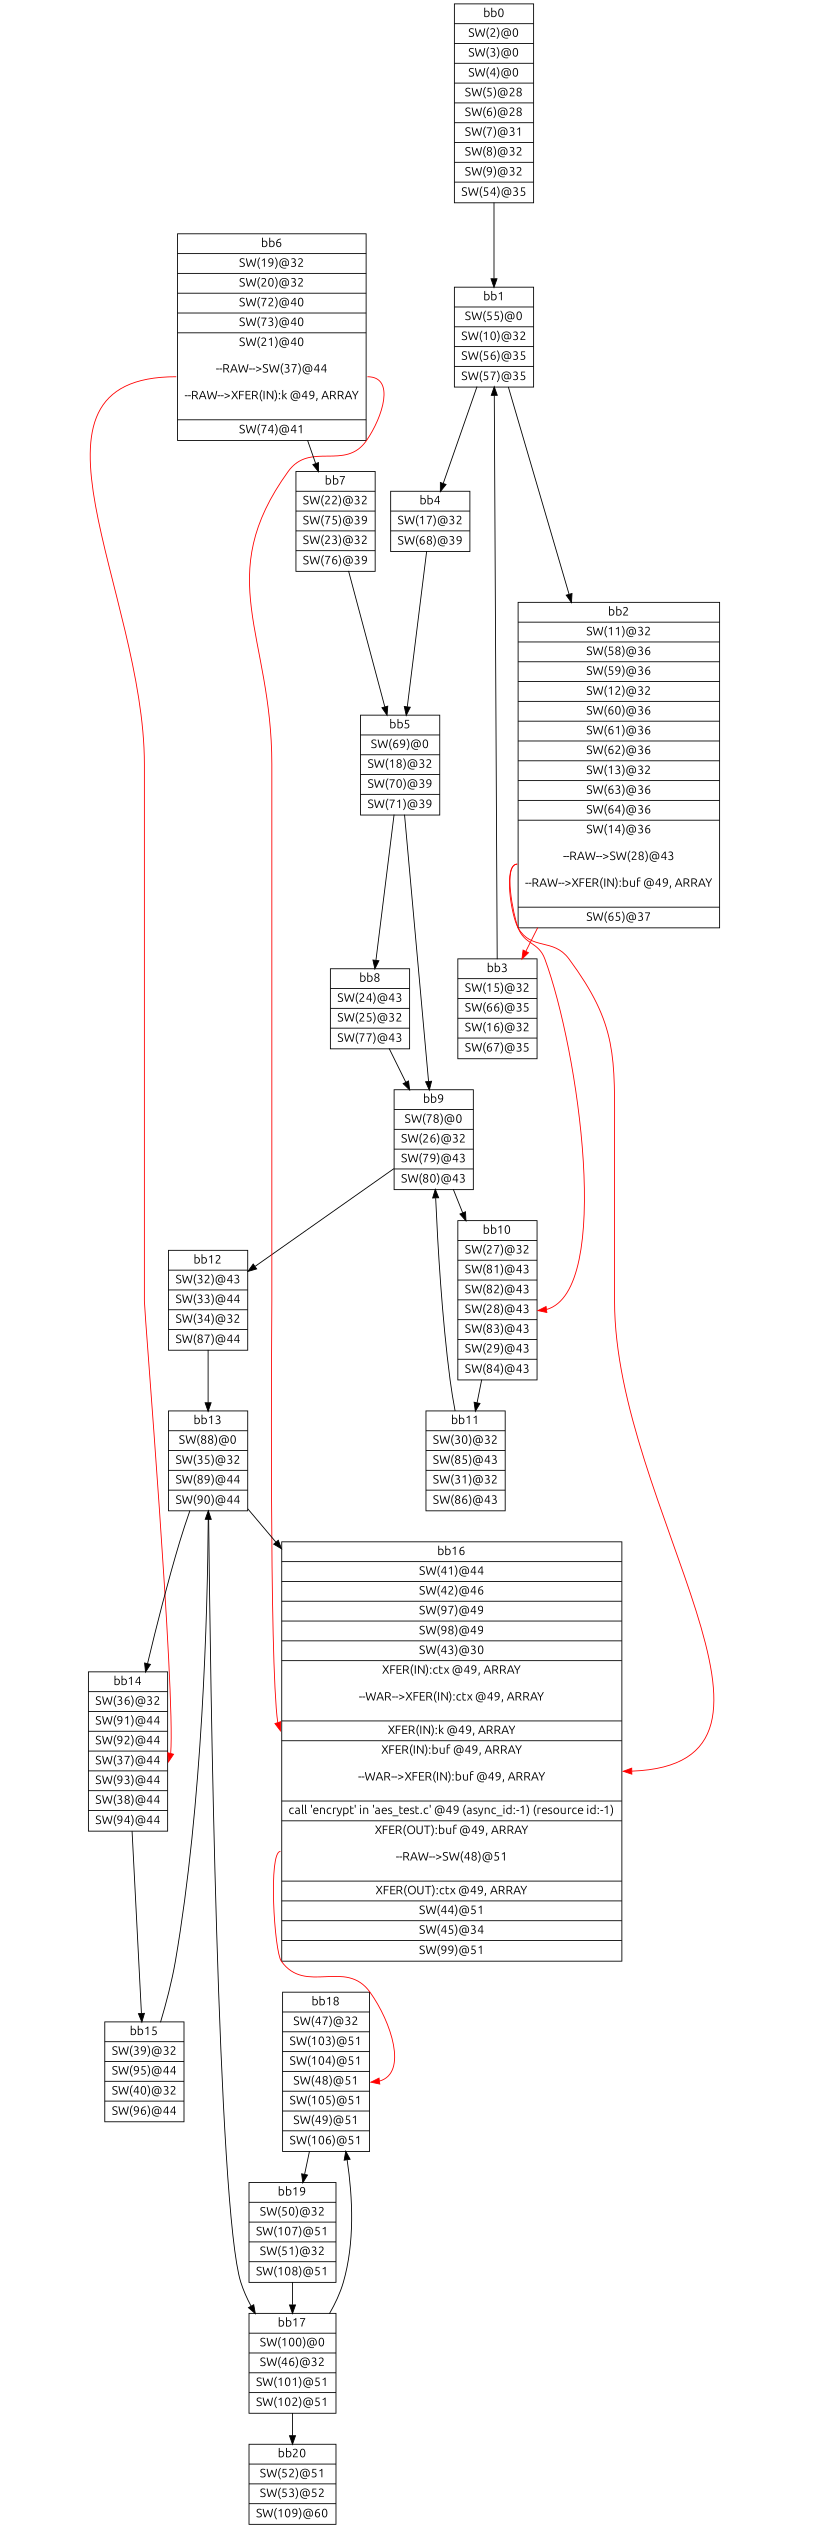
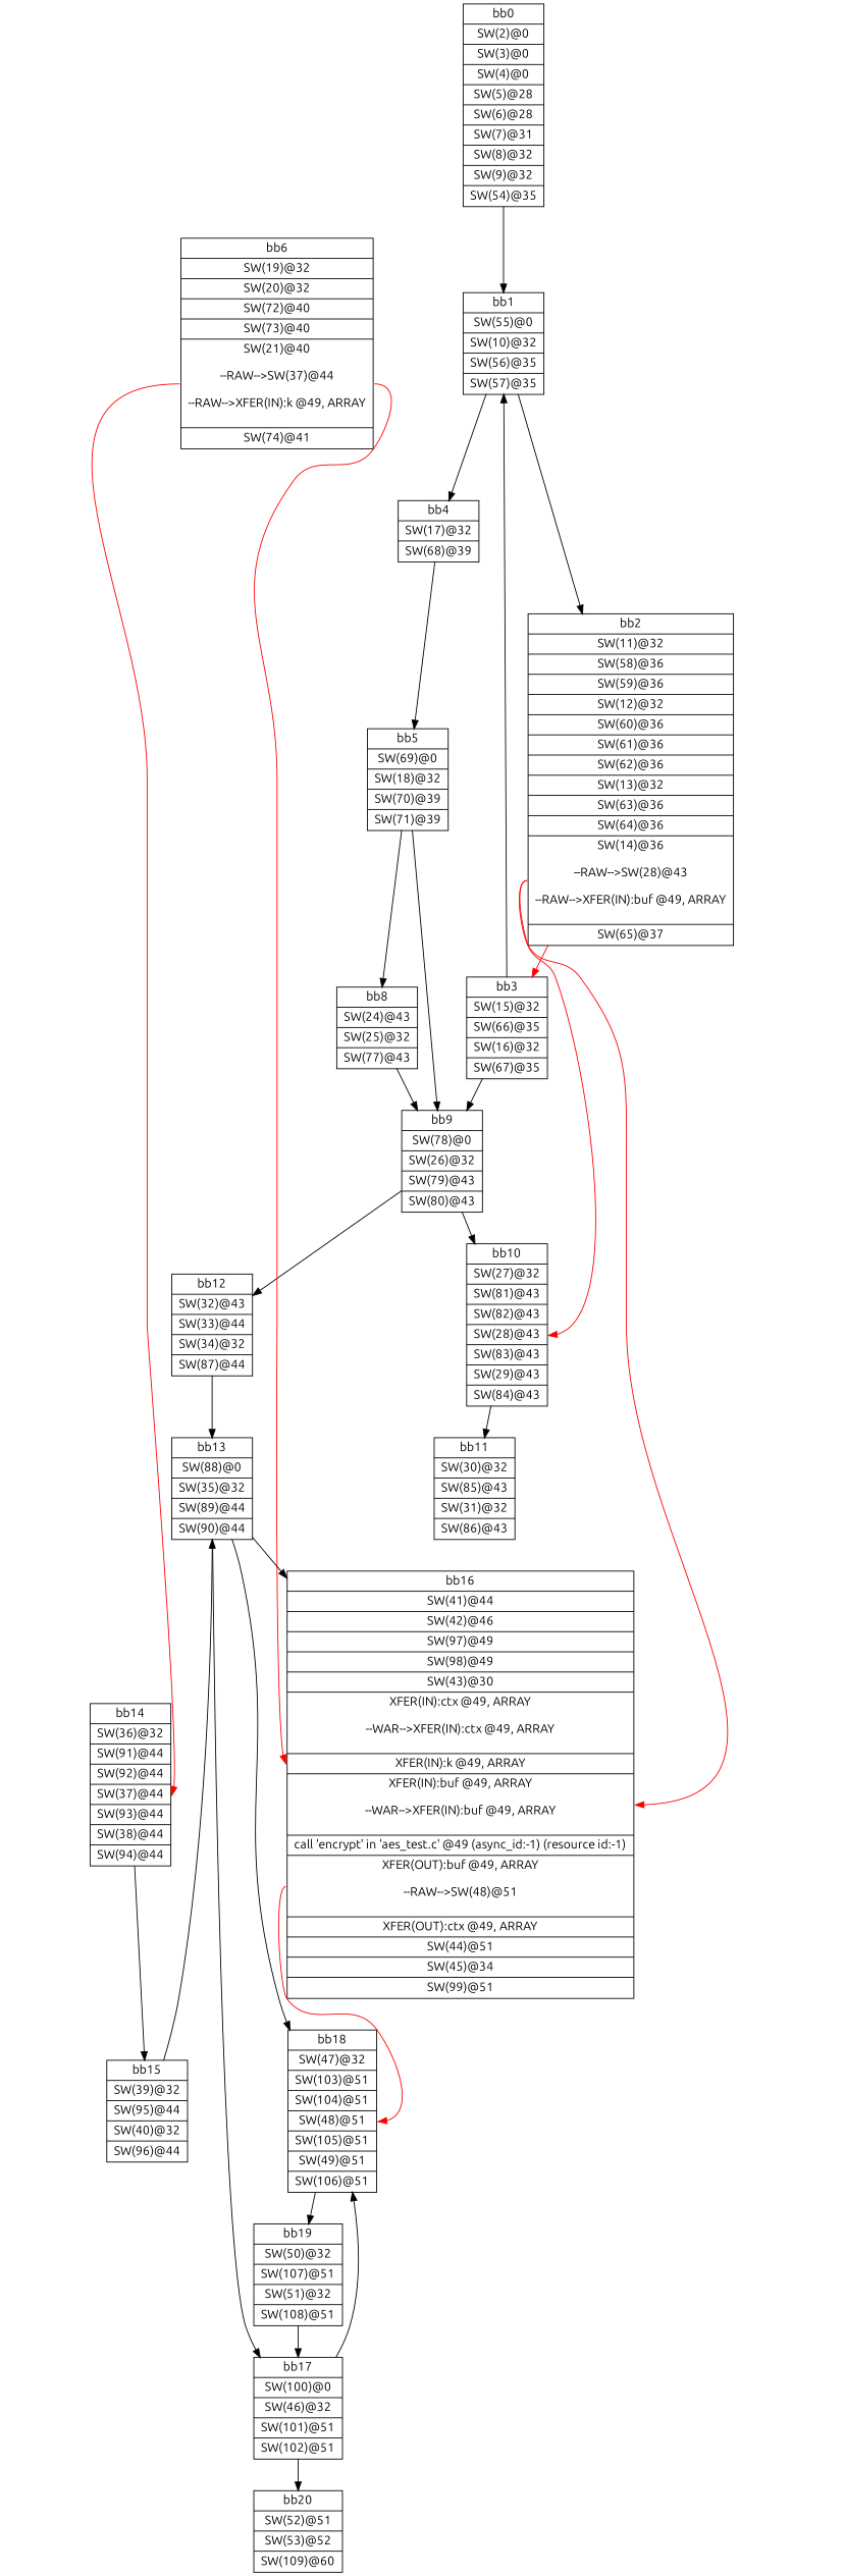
  digraph {
    fontname=Ubuntu
    node [fontname=Ubuntu shape=record]
    edge [fontname=Ubuntu]
    n1 [label="{bb0|<x0x28aa330>SW(2)@0\n|<x0x28a9850>SW(3)@0\n|<x0x28aa9a0>SW(4)@0\n|<x0x3329010>SW(5)@28\n|<x0x3329270>SW(6)@28\n|<x0x332b4b0>SW(7)@31\n|<x0x3329460>SW(8)@32\n|<x0x33295c0>SW(9)@32\n|<x0x3330380>SW(54)@35\n}"]
    n2 [label="{bb1|<x0x3330660>SW(55)@0\n|<x0x3329720>SW(10)@32\n|<x0x33323e0>SW(56)@35\n|<x0x3332550>SW(57)@35\n}"]
    n3 [label="{bb2|<x0x332a660>SW(11)@32\n|<x0x3332610>SW(58)@36\n|<x0x3332730>SW(59)@36\n|<x0x332a7c0>SW(12)@32\n|<x0x33328f0>SW(60)@36\n|<x0x3332ac0>SW(61)@36\n|<x0x3332c50>SW(62)@36\n|<x0x332a920>SW(13)@32\n|<x0x3332e10>SW(63)@36\n|<x0x3332ed0>SW(64)@36\n|<x0x332aaf0>SW(14)@36\n\n--RAW--\>SW(28)@43\n\n--RAW--\>XFER(IN):buf @49, ARRAY\n\n|<x0x33330c0>SW(65)@37\n}"]
    n4 [label="{bb4|<x0x332afd0>SW(17)@32\n|<x0x33339e0>SW(68)@39\n}"]
    n5 [label="{bb3|<x0x332ae20>SW(15)@32\n|<x0x3333400>SW(66)@35\n|<x0x332e5c0>SW(16)@32\n|<x0x33335f0>SW(67)@35\n}"]
    n6 [label="{bb10|<x0x332e9a0>SW(27)@32\n|<x0x3336420>SW(81)@43\n|<x0x3334660>SW(82)@43\n|<x0x332b6e0>SW(28)@43\n|<x0x3334860>SW(83)@43\n|<x0x332b9f0>SW(29)@43\n|<x0x3334a50>SW(84)@43\n}"]
    n7 [label="{bb16|<x0x332c7d0>SW(41)@44\n|<x0x332c950>SW(42)@46\n|<x0x3337530>SW(97)@49\n|<x0x333ab70>SW(98)@49\n|<x0x332cc60>SW(43)@30\n|<x0x333ba50>XFER(IN):ctx @49, ARRAY\n\n--WAR--\>XFER(IN):ctx @49, ARRAY\n\n|<x0x333d4c0>XFER(IN):k @49, ARRAY\n|<x0x333d5e0>XFER(IN):buf @49, ARRAY\n\n--WAR--\>XFER(IN):buf @49, ARRAY\n\n|<x0x28a9fa0>call 'encrypt' in 'aes_test.c' @49 (async_id:-1) (resource id:-1)\n|<x0x333d700>XFER(OUT):buf @49, ARRAY\n\n--RAW--\>SW(48)@51\n\n|<x0x333bb40>XFER(OUT):ctx @49, ARRAY\n|<x0x332d2e0>SW(44)@51\n|<x0x33314b0>SW(45)@34\n|<x0x333adc0>SW(99)@51\n}"]
    n8 [label="{bb5|<x0x3333c90>SW(69)@0\n|<x0x332b190>SW(18)@32\n|<x0x3333e30>SW(70)@39\n|<x0x3336680>SW(71)@39\n}"]
    n9 [label="{bb11|<x0x332ba90>SW(30)@32\n|<x0x3334d60>SW(85)@43\n|<x0x332bb30>SW(31)@32\n|<x0x3334e20>SW(86)@43\n}"]
    n10 [label="{bb18|<x0x3331b00>SW(47)@32\n|<x0x33383b0>SW(103)@51\n|<x0x3338580>SW(104)@51\n|<x0x33318a0>SW(48)@51\n|<x0x3338740>SW(105)@51\n|<x0x3331d70>SW(49)@51\n|<x0x3338900>SW(106)@51\n}"]
    n11 [label="{bb8|<x0x332d7e0>SW(24)@43\n|<x0x332b640>SW(25)@32\n|<x0x3333930>SW(77)@43\n}"]
    n12 [label="{bb9|<x0x33379a0>SW(78)@0\n|<x0x332e7d0>SW(26)@32\n|<x0x3337b60>SW(79)@43\n|<x0x33345a0>SW(80)@43\n}"]
    n13 [label="{bb6|<x0x332dbe0>SW(19)@32\n|<x0x332ddb0>SW(20)@32\n|<x0x33369c0>SW(72)@40\n|<x0x3336b50>SW(73)@40\n|<x0x332df80>SW(21)@40\n\n--RAW--\>SW(37)@44\n\n--RAW--\>XFER(IN):k @49, ARRAY\n\n|<x0x3336c70>SW(74)@41\n}"]
-   n14 [label="{bb7|<x0x332e280>SW(22)@32\n|<x0x3336fb0>SW(75)@39\n|<x0x332e3a0>SW(23)@32\n|<x0x33371b0>SW(76)@39\n}"]
    n15 [label="{bb14|<x0x332c170>SW(36)@32\n|<x0x3335700>SW(91)@44\n|<x0x3335db0>SW(92)@44\n|<x0x332c230>SW(37)@44\n|<x0x3335820>SW(93)@44\n|<x0x332c2d0>SW(38)@44\n|<x0x33359c0>SW(94)@44\n}"]
    n16 [label="{bb15|<x0x332c4a0>SW(39)@32\n|<x0x333a000>SW(95)@44\n|<x0x332c600>SW(40)@32\n|<x0x333a200>SW(96)@44\n}"]
    n17 [label="{bb12|<x0x332bbd0>SW(32)@43\n|<x0x332be00>SW(33)@44\n|<x0x332bfd0>SW(34)@32\n|<x0x3335150>SW(87)@44\n}"]
    n18 [label="{bb13|<x0x3335430>SW(88)@0\n|<x0x332c0b0>SW(35)@32\n|<x0x333b070>SW(89)@44\n|<x0x333b240>SW(90)@44\n}"]
    n19 [label="{bb17|<x0x3338080>SW(100)@0\n|<x0x33317a0>SW(46)@32\n|<x0x3339d30>SW(101)@51\n|<x0x3339e80>SW(102)@51\n}"]
    n20 [label="{bb20|<x0x332ec10>SW(52)@51\n|<x0x332ed50>SW(53)@52\n|<x0x33390f0>SW(109)@60\n}"]
    n21 [label="{bb19|<x0x33321a0>SW(50)@32\n|<x0x3338b70>SW(107)@51\n|<x0x3331f60>SW(51)@32\n|<x0x3338d70>SW(108)@51\n}"]
    n1 -> n2
    n2 -> n3
    n2 -> n4
    n3 -> n5 [color=red]
    n3 -> n6 [color=red headport=x0x332b6e0 tailport=x0x332aaf0]
    n3 -> n7 [color=red headport=x0x333d5e0 tailport=x0x332aaf0]
    n4 -> n8
    n5 -> n2
    n6 -> n9
    n7 -> n10 [color=red headport=x0x33318a0 tailport=x0x333d700]
    n8 -> n11
    n8 -> n12
-   n9 -> n12
+   n5 -> n12
    n10 -> n21
    n11 -> n12
    n12 -> n6
    n12 -> n17
    n13 -> n7 [color=red headport=x0x333d4c0 tailport=x0x332df80]
-   n13 -> n14
    n13 -> n15 [color=red headport=x0x332c230 tailport=x0x332df80]
-   n14 -> n8
    n15 -> n16
    n16 -> n18
    n17 -> n18
    n18 -> n7
-   n18 -> n15
+   n18 -> n10
    n18 -> n19
    n19 -> n10
    n19 -> n20
    n21 -> n19
  }
